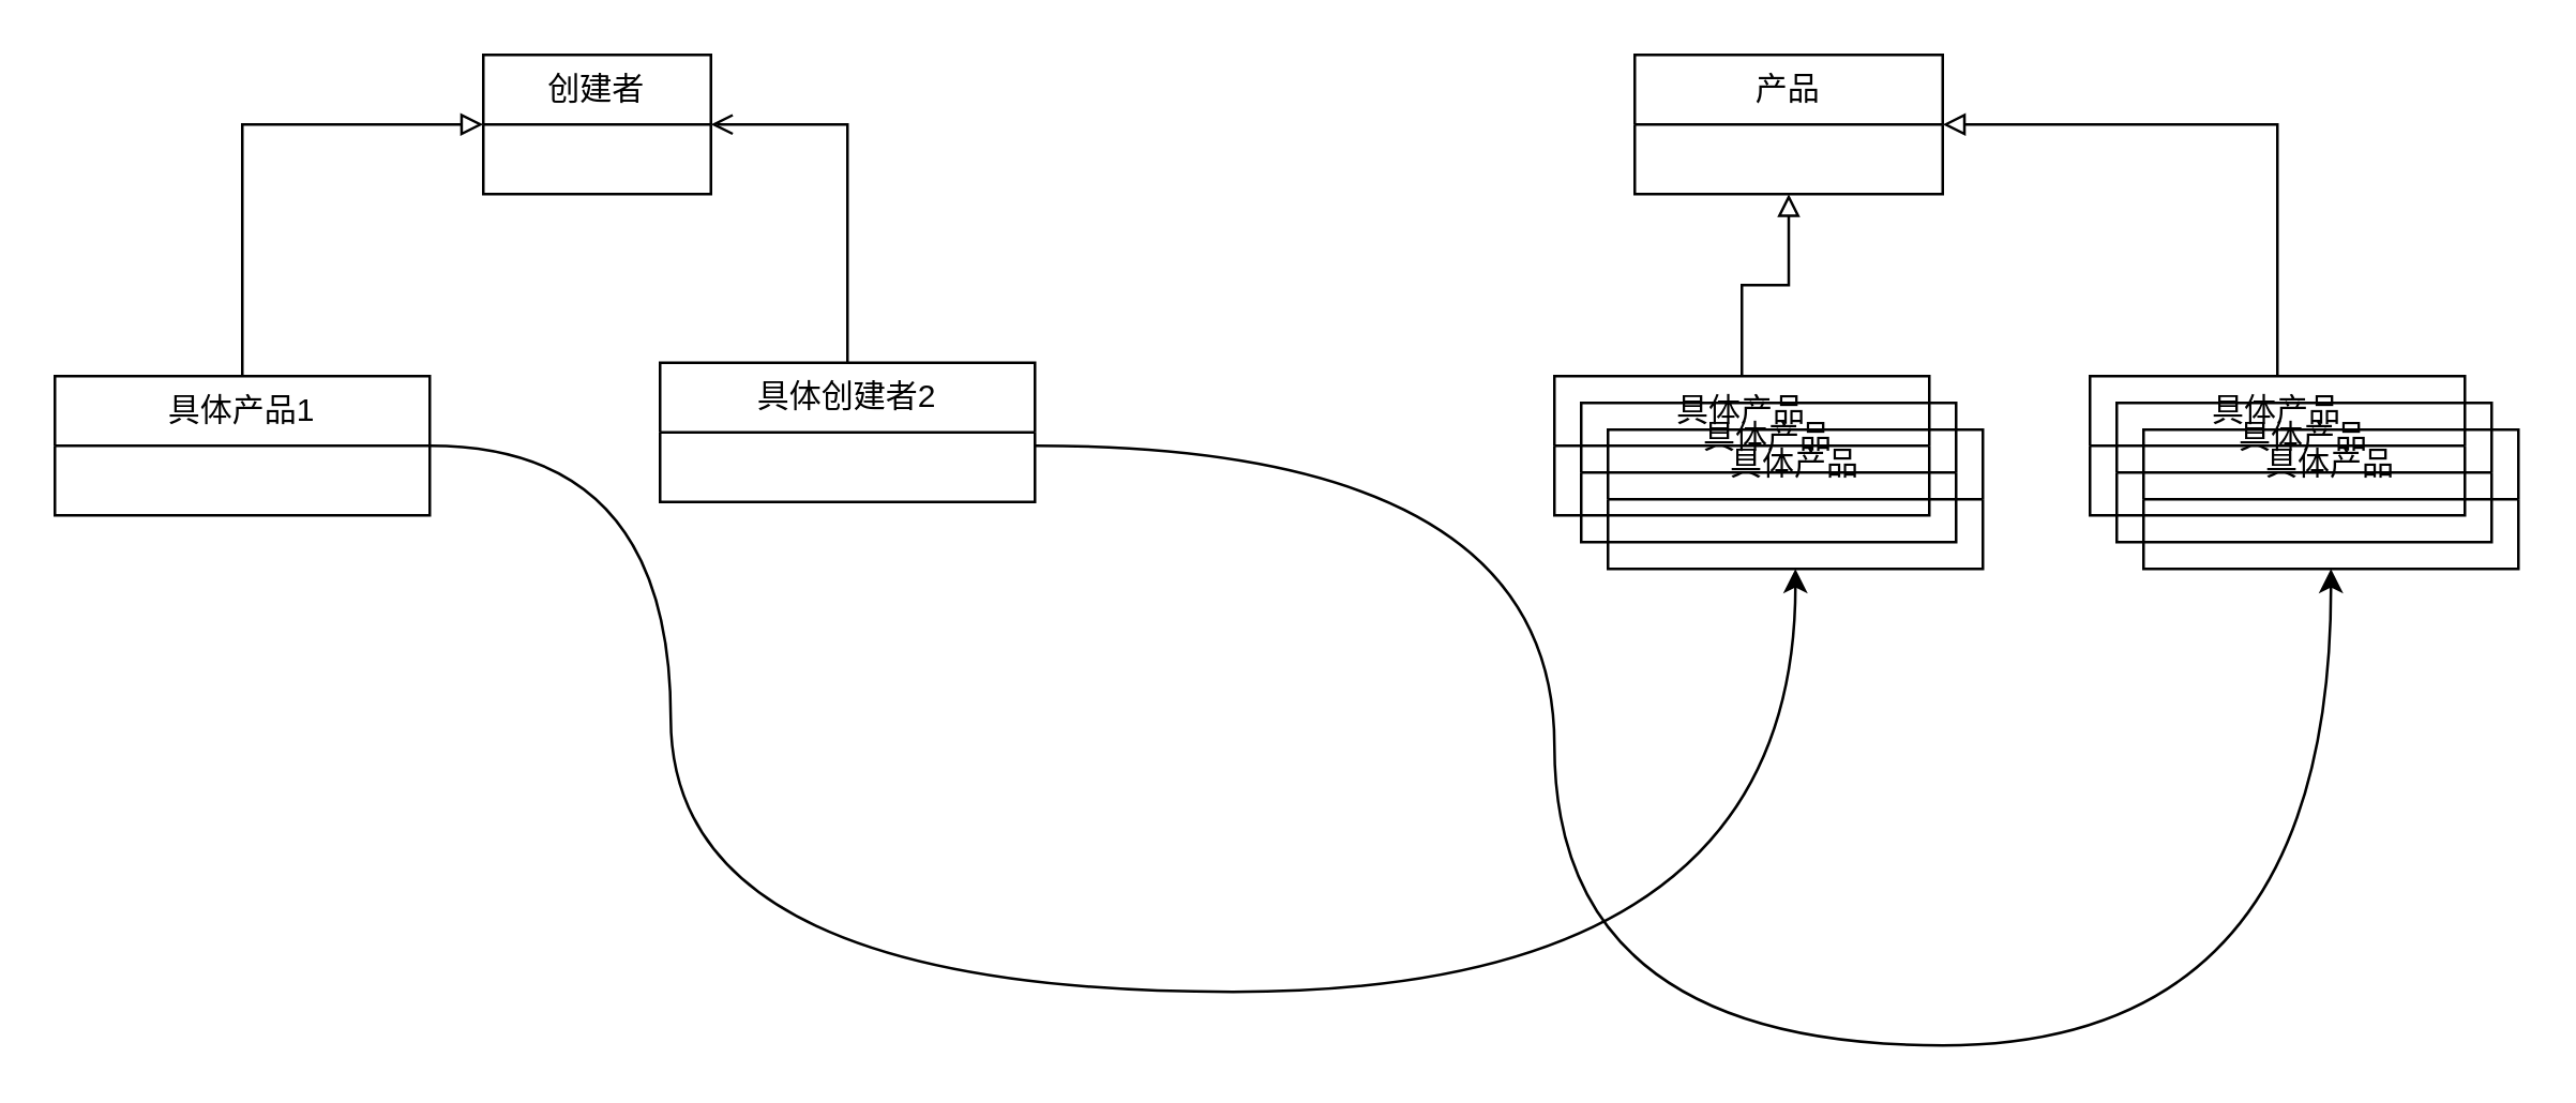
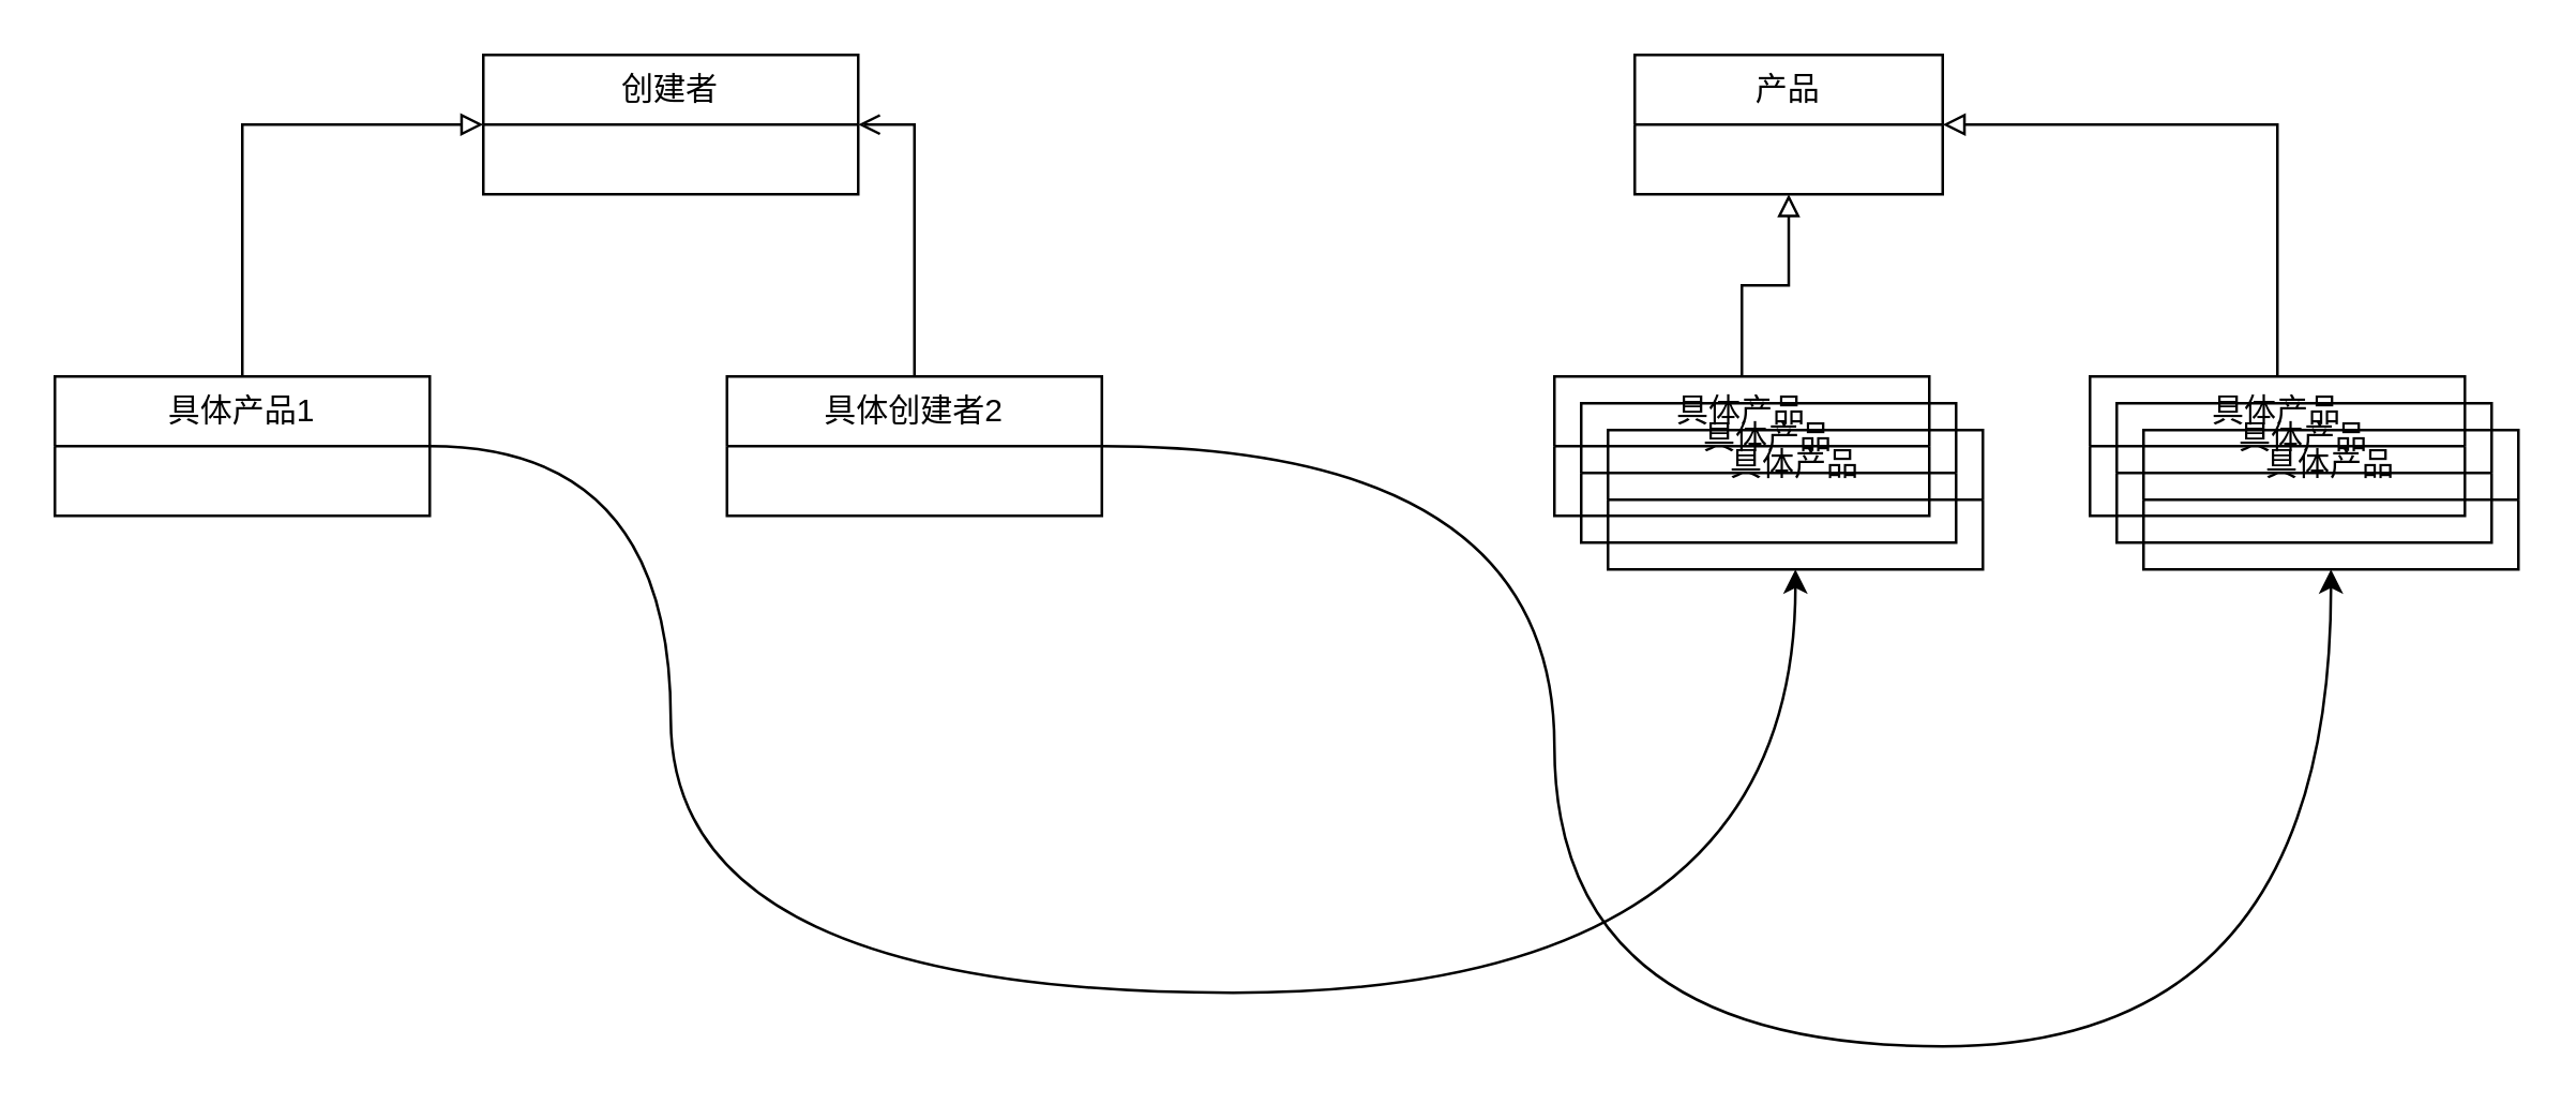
  <mxCell id="0" />
  <mxCell id="1" parent="0" />
- <mxCell id="2" value="创建者" style="swimlane;fontStyle=0;childLayout=stackLayout;horizontal=1;startSize=26;fillColor=none;horizontalStack=0;resizeParent=1;resizeParentMax=0;resizeLast=0;collapsible=1;marginBottom=0;whiteSpace=wrap;html=1;" vertex="1" parent="1"><mxGeometry x="180" y="20" width="85" height="52" as="geometry" /></mxCell>
+ <mxCell id="2" value="创建者" style="swimlane;fontStyle=0;childLayout=stackLayout;horizontal=1;startSize=26;fillColor=none;horizontalStack=0;resizeParent=1;resizeParentMax=0;resizeLast=0;collapsible=1;marginBottom=0;whiteSpace=wrap;html=1;" vertex="1" parent="1"><mxGeometry x="180" y="20" width="140" height="52" as="geometry" /></mxCell>
  <mxCell id="3" style="edgeStyle=orthogonalEdgeStyle;rounded=0;orthogonalLoop=1;jettySize=auto;html=1;entryX=0.5;entryY=1;entryDx=0;entryDy=0;elbow=vertical;curved=1;" edge="1" parent="1" source="5" target="10"><mxGeometry relative="1" as="geometry"><Array as="points"><mxPoint x="250" y="166" /><mxPoint x="250" y="370" /><mxPoint x="670" y="370" /></Array></mxGeometry></mxCell>
  <mxCell id="4" style="edgeStyle=orthogonalEdgeStyle;rounded=0;orthogonalLoop=1;jettySize=auto;html=1;entryX=0;entryY=0.5;entryDx=0;entryDy=0;endArrow=block;endFill=0;" edge="1" parent="1" source="5" target="2"><mxGeometry relative="1" as="geometry"><Array as="points"><mxPoint x="90" y="46" /></Array></mxGeometry></mxCell>
  <mxCell id="5" value="具体产品1" style="swimlane;fontStyle=0;childLayout=stackLayout;horizontal=1;startSize=26;fillColor=none;horizontalStack=0;resizeParent=1;resizeParentMax=0;resizeLast=0;collapsible=1;marginBottom=0;whiteSpace=wrap;html=1;" vertex="1" parent="1"><mxGeometry x="20" y="140" width="140" height="52" as="geometry" /></mxCell>
  <mxCell id="6" value="产品" style="swimlane;fontStyle=0;childLayout=stackLayout;horizontal=1;startSize=26;fillColor=none;horizontalStack=0;resizeParent=1;resizeParentMax=0;resizeLast=0;collapsible=1;marginBottom=0;whiteSpace=wrap;html=1;" vertex="1" parent="1"><mxGeometry x="610" y="20" width="115" height="52" as="geometry" /></mxCell>
  <mxCell id="7" style="edgeStyle=orthogonalEdgeStyle;rounded=0;orthogonalLoop=1;jettySize=auto;html=1;entryX=0.5;entryY=1;entryDx=0;entryDy=0;endArrow=block;endFill=0;" edge="1" parent="1" source="8" target="6"><mxGeometry relative="1" as="geometry" /></mxCell>
  <mxCell id="8" value="具体产品" style="swimlane;fontStyle=0;childLayout=stackLayout;horizontal=1;startSize=26;fillColor=none;horizontalStack=0;resizeParent=1;resizeParentMax=0;resizeLast=0;collapsible=1;marginBottom=0;whiteSpace=wrap;html=1;" vertex="1" parent="1"><mxGeometry x="580" y="140" width="140" height="52" as="geometry" /></mxCell>
  <mxCell id="9" value="具体产品" style="swimlane;fontStyle=0;childLayout=stackLayout;horizontal=1;startSize=26;fillColor=none;horizontalStack=0;resizeParent=1;resizeParentMax=0;resizeLast=0;collapsible=1;marginBottom=0;whiteSpace=wrap;html=1;" vertex="1" parent="1"><mxGeometry x="590" y="150" width="140" height="52" as="geometry" /></mxCell>
  <mxCell id="10" value="具体产品" style="swimlane;fontStyle=0;childLayout=stackLayout;horizontal=1;startSize=26;fillColor=none;horizontalStack=0;resizeParent=1;resizeParentMax=0;resizeLast=0;collapsible=1;marginBottom=0;whiteSpace=wrap;html=1;" vertex="1" parent="1"><mxGeometry x="600" y="160" width="140" height="52" as="geometry" /></mxCell>
  <mxCell id="11" style="edgeStyle=orthogonalEdgeStyle;rounded=0;orthogonalLoop=1;jettySize=auto;html=1;entryX=1;entryY=0.5;entryDx=0;entryDy=0;endArrow=block;endFill=0;" edge="1" parent="1" source="12" target="6"><mxGeometry relative="1" as="geometry"><Array as="points"><mxPoint x="850" y="46" /></Array></mxGeometry></mxCell>
  <mxCell id="12" value="具体产品" style="swimlane;fontStyle=0;childLayout=stackLayout;horizontal=1;startSize=26;fillColor=none;horizontalStack=0;resizeParent=1;resizeParentMax=0;resizeLast=0;collapsible=1;marginBottom=0;whiteSpace=wrap;html=1;" vertex="1" parent="1"><mxGeometry x="780" y="140" width="140" height="52" as="geometry" /></mxCell>
  <mxCell id="13" value="具体产品" style="swimlane;fontStyle=0;childLayout=stackLayout;horizontal=1;startSize=26;fillColor=none;horizontalStack=0;resizeParent=1;resizeParentMax=0;resizeLast=0;collapsible=1;marginBottom=0;whiteSpace=wrap;html=1;" vertex="1" parent="1"><mxGeometry x="790" y="150" width="140" height="52" as="geometry" /></mxCell>
  <mxCell id="14" value="具体产品" style="swimlane;fontStyle=0;childLayout=stackLayout;horizontal=1;startSize=26;fillColor=none;horizontalStack=0;resizeParent=1;resizeParentMax=0;resizeLast=0;collapsible=1;marginBottom=0;whiteSpace=wrap;html=1;" vertex="1" parent="1"><mxGeometry x="800" y="160" width="140" height="52" as="geometry" /></mxCell>
  <mxCell id="15" style="edgeStyle=orthogonalEdgeStyle;rounded=0;orthogonalLoop=1;jettySize=auto;html=1;entryX=0.5;entryY=1;entryDx=0;entryDy=0;curved=1;" edge="1" parent="1" source="17" target="14"><mxGeometry relative="1" as="geometry"><Array as="points"><mxPoint x="580" y="166" /><mxPoint x="580" y="390" /><mxPoint x="870" y="390" /></Array></mxGeometry></mxCell>
  <mxCell id="16" style="edgeStyle=orthogonalEdgeStyle;rounded=0;orthogonalLoop=1;jettySize=auto;html=1;entryX=1;entryY=0.5;entryDx=0;entryDy=0;endArrow=open;endFill=0;" edge="1" parent="1" source="17" target="2"><mxGeometry relative="1" as="geometry" /></mxCell>
- <mxCell id="17" value="具体创建者2" style="swimlane;fontStyle=0;childLayout=stackLayout;horizontal=1;startSize=26;fillColor=none;horizontalStack=0;resizeParent=1;resizeParentMax=0;resizeLast=0;collapsible=1;marginBottom=0;whiteSpace=wrap;html=1;" vertex="1" parent="1"><mxGeometry x="246" y="135" width="140" height="52" as="geometry" /></mxCell>
+ <mxCell id="17" value="具体创建者2" style="swimlane;fontStyle=0;childLayout=stackLayout;horizontal=1;startSize=26;fillColor=none;horizontalStack=0;resizeParent=1;resizeParentMax=0;resizeLast=0;collapsible=1;marginBottom=0;whiteSpace=wrap;html=1;" vertex="1" parent="1"><mxGeometry x="271" y="140" width="140" height="52" as="geometry" /></mxCell>
